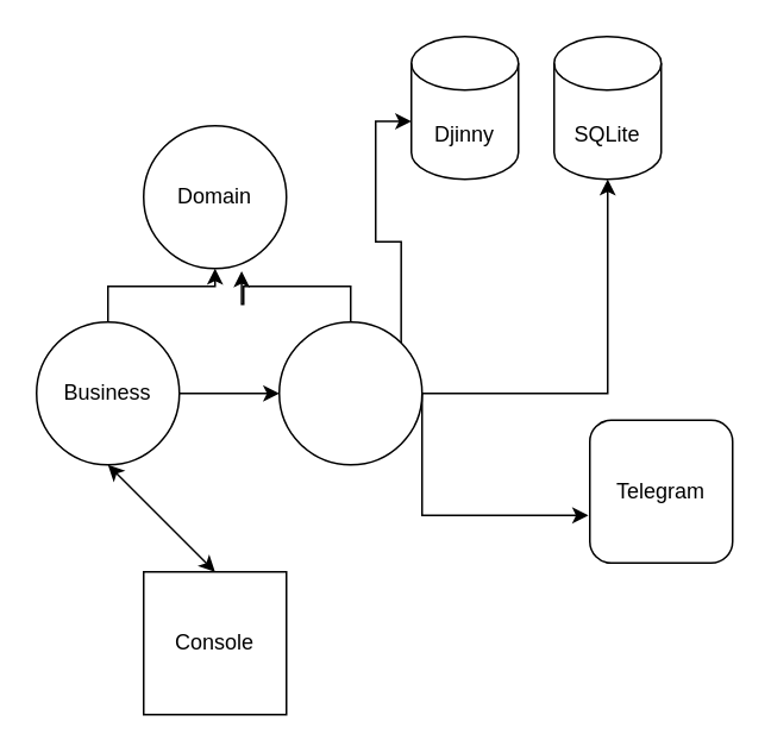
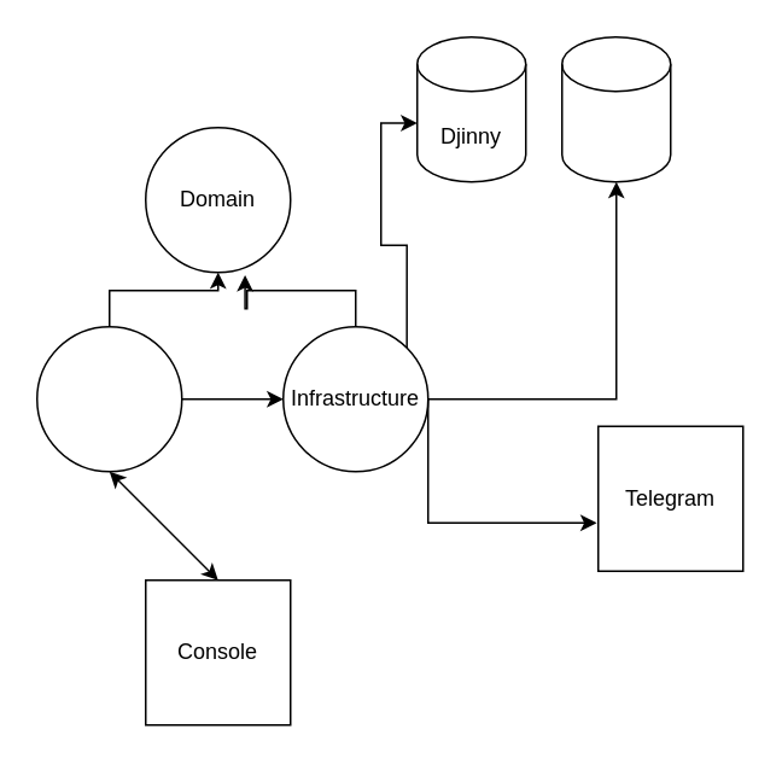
  <mxCell id="0" />
  <mxCell id="1" parent="0" />
  <mxCell id="2" value="" style="ellipse;whiteSpace=wrap;html=1;aspect=fixed;" vertex="1" parent="1"><mxGeometry x="80" y="70" width="80" height="80" as="geometry" /></mxCell>
  <mxCell id="3" style="edgeStyle=orthogonalEdgeStyle;rounded=0;orthogonalLoop=1;jettySize=auto;html=1;exitX=0.5;exitY=0;exitDx=0;exitDy=0;entryX=0.5;entryY=1;entryDx=0;entryDy=0;" edge="1" parent="1" source="5" target="2"><mxGeometry relative="1" as="geometry" /></mxCell>
  <mxCell id="4" style="edgeStyle=orthogonalEdgeStyle;rounded=0;orthogonalLoop=1;jettySize=auto;html=1;exitX=1;exitY=0.5;exitDx=0;exitDy=0;entryX=0;entryY=0.5;entryDx=0;entryDy=0;" edge="1" parent="1" source="5" target="10"><mxGeometry relative="1" as="geometry" /></mxCell>
  <mxCell id="5" value="" style="ellipse;whiteSpace=wrap;html=1;aspect=fixed;" vertex="1" parent="1"><mxGeometry x="20" y="180" width="80" height="80" as="geometry" /></mxCell>
  <mxCell id="6" style="edgeStyle=orthogonalEdgeStyle;rounded=0;orthogonalLoop=1;jettySize=auto;html=1;exitX=0.5;exitY=0;exitDx=0;exitDy=0;entryX=0.686;entryY=1.018;entryDx=0;entryDy=0;entryPerimeter=0;" edge="1" parent="1" source="10" target="2"><mxGeometry relative="1" as="geometry" /></mxCell>
  <mxCell id="7" style="edgeStyle=orthogonalEdgeStyle;rounded=0;orthogonalLoop=1;jettySize=auto;html=1;exitX=1;exitY=0;exitDx=0;exitDy=0;entryX=0;entryY=0.25;entryDx=0;entryDy=0;" edge="1" parent="1" source="10" target="16"><mxGeometry relative="1" as="geometry" /></mxCell>
  <mxCell id="8" style="edgeStyle=orthogonalEdgeStyle;rounded=0;orthogonalLoop=1;jettySize=auto;html=1;exitX=1;exitY=0.5;exitDx=0;exitDy=0;entryX=-0.01;entryY=0.667;entryDx=0;entryDy=0;entryPerimeter=0;" edge="1" parent="1" source="10" target="13"><mxGeometry relative="1" as="geometry"><Array as="points"><mxPoint x="236" y="288" /></Array></mxGeometry></mxCell>
  <mxCell id="9" style="edgeStyle=orthogonalEdgeStyle;rounded=0;orthogonalLoop=1;jettySize=auto;html=1;exitX=1;exitY=0.5;exitDx=0;exitDy=0;entryX=0.5;entryY=1;entryDx=0;entryDy=0;entryPerimeter=0;" edge="1" parent="1" source="10" target="12"><mxGeometry relative="1" as="geometry" /></mxCell>
  <mxCell id="10" value="" style="ellipse;whiteSpace=wrap;html=1;aspect=fixed;" vertex="1" parent="1"><mxGeometry x="156" y="180" width="80" height="80" as="geometry" /></mxCell>
  <mxCell id="11" value="" style="shape=cylinder3;whiteSpace=wrap;html=1;boundedLbl=1;backgroundOutline=1;size=15;" vertex="1" parent="1"><mxGeometry x="230" y="20" width="60" height="80" as="geometry" /></mxCell>
  <mxCell id="12" value="" style="shape=cylinder3;whiteSpace=wrap;html=1;boundedLbl=1;backgroundOutline=1;size=15;" vertex="1" parent="1"><mxGeometry x="310" y="20" width="60" height="80" as="geometry" /></mxCell>
- <mxCell id="13" value="Telegram" style="whiteSpace=wrap;html=1;aspect=fixed;rounded=1;" vertex="1" parent="1"><mxGeometry x="330" y="235" width="80" height="80" as="geometry" /></mxCell>
+ <mxCell id="13" value="Telegram" style="whiteSpace=wrap;html=1;aspect=fixed;" vertex="1" parent="1"><mxGeometry x="330" y="235" width="80" height="80" as="geometry" /></mxCell>
  <mxCell id="14" value="" style="whiteSpace=wrap;html=1;aspect=fixed;" vertex="1" parent="1"><mxGeometry x="80" y="320" width="80" height="80" as="geometry" /></mxCell>
  <mxCell id="15" value="Console" style="text;html=1;strokeColor=none;fillColor=none;align=center;verticalAlign=middle;whiteSpace=wrap;rounded=0;" vertex="1" parent="1"><mxGeometry x="80" y="320" width="80" height="80" as="geometry" /></mxCell>
  <mxCell id="16" value="Djinny" style="text;html=1;strokeColor=none;fillColor=none;align=center;verticalAlign=middle;whiteSpace=wrap;rounded=0;" vertex="1" parent="1"><mxGeometry x="230" y="60" width="60" height="30" as="geometry" /></mxCell>
- <mxCell id="17" value="SQLite" style="text;html=1;strokeColor=none;fillColor=none;align=center;verticalAlign=middle;whiteSpace=wrap;rounded=0;" vertex="1" parent="1"><mxGeometry x="310" y="60" width="60" height="30" as="geometry" /></mxCell>
- <mxCell id="19" value="Business" style="text;html=1;strokeColor=none;fillColor=none;align=center;verticalAlign=middle;whiteSpace=wrap;rounded=0;" vertex="1" parent="1"><mxGeometry x="30" y="205" width="60" height="30" as="geometry" /></mxCell>
+ <mxCell id="18" value="Infrastructure" style="text;html=1;strokeColor=none;fillColor=none;align=center;verticalAlign=middle;whiteSpace=wrap;rounded=0;" vertex="1" parent="1"><mxGeometry x="166" y="205" width="60" height="30" as="geometry" /></mxCell>
  <mxCell id="20" value="Domain" style="text;html=1;strokeColor=none;fillColor=none;align=center;verticalAlign=middle;whiteSpace=wrap;rounded=0;" vertex="1" parent="1"><mxGeometry x="90" y="95" width="60" height="30" as="geometry" /></mxCell>
  <mxCell id="21" value="" style="endArrow=classic;startArrow=classic;html=1;rounded=0;exitX=0.5;exitY=0;exitDx=0;exitDy=0;entryX=0.5;entryY=1;entryDx=0;entryDy=0;" edge="1" parent="1" source="15" target="5"><mxGeometry width="50" height="50" relative="1" as="geometry"><mxPoint x="95" y="315" as="sourcePoint" /><mxPoint x="145" y="265" as="targetPoint" /><Array as="points" /></mxGeometry></mxCell>
